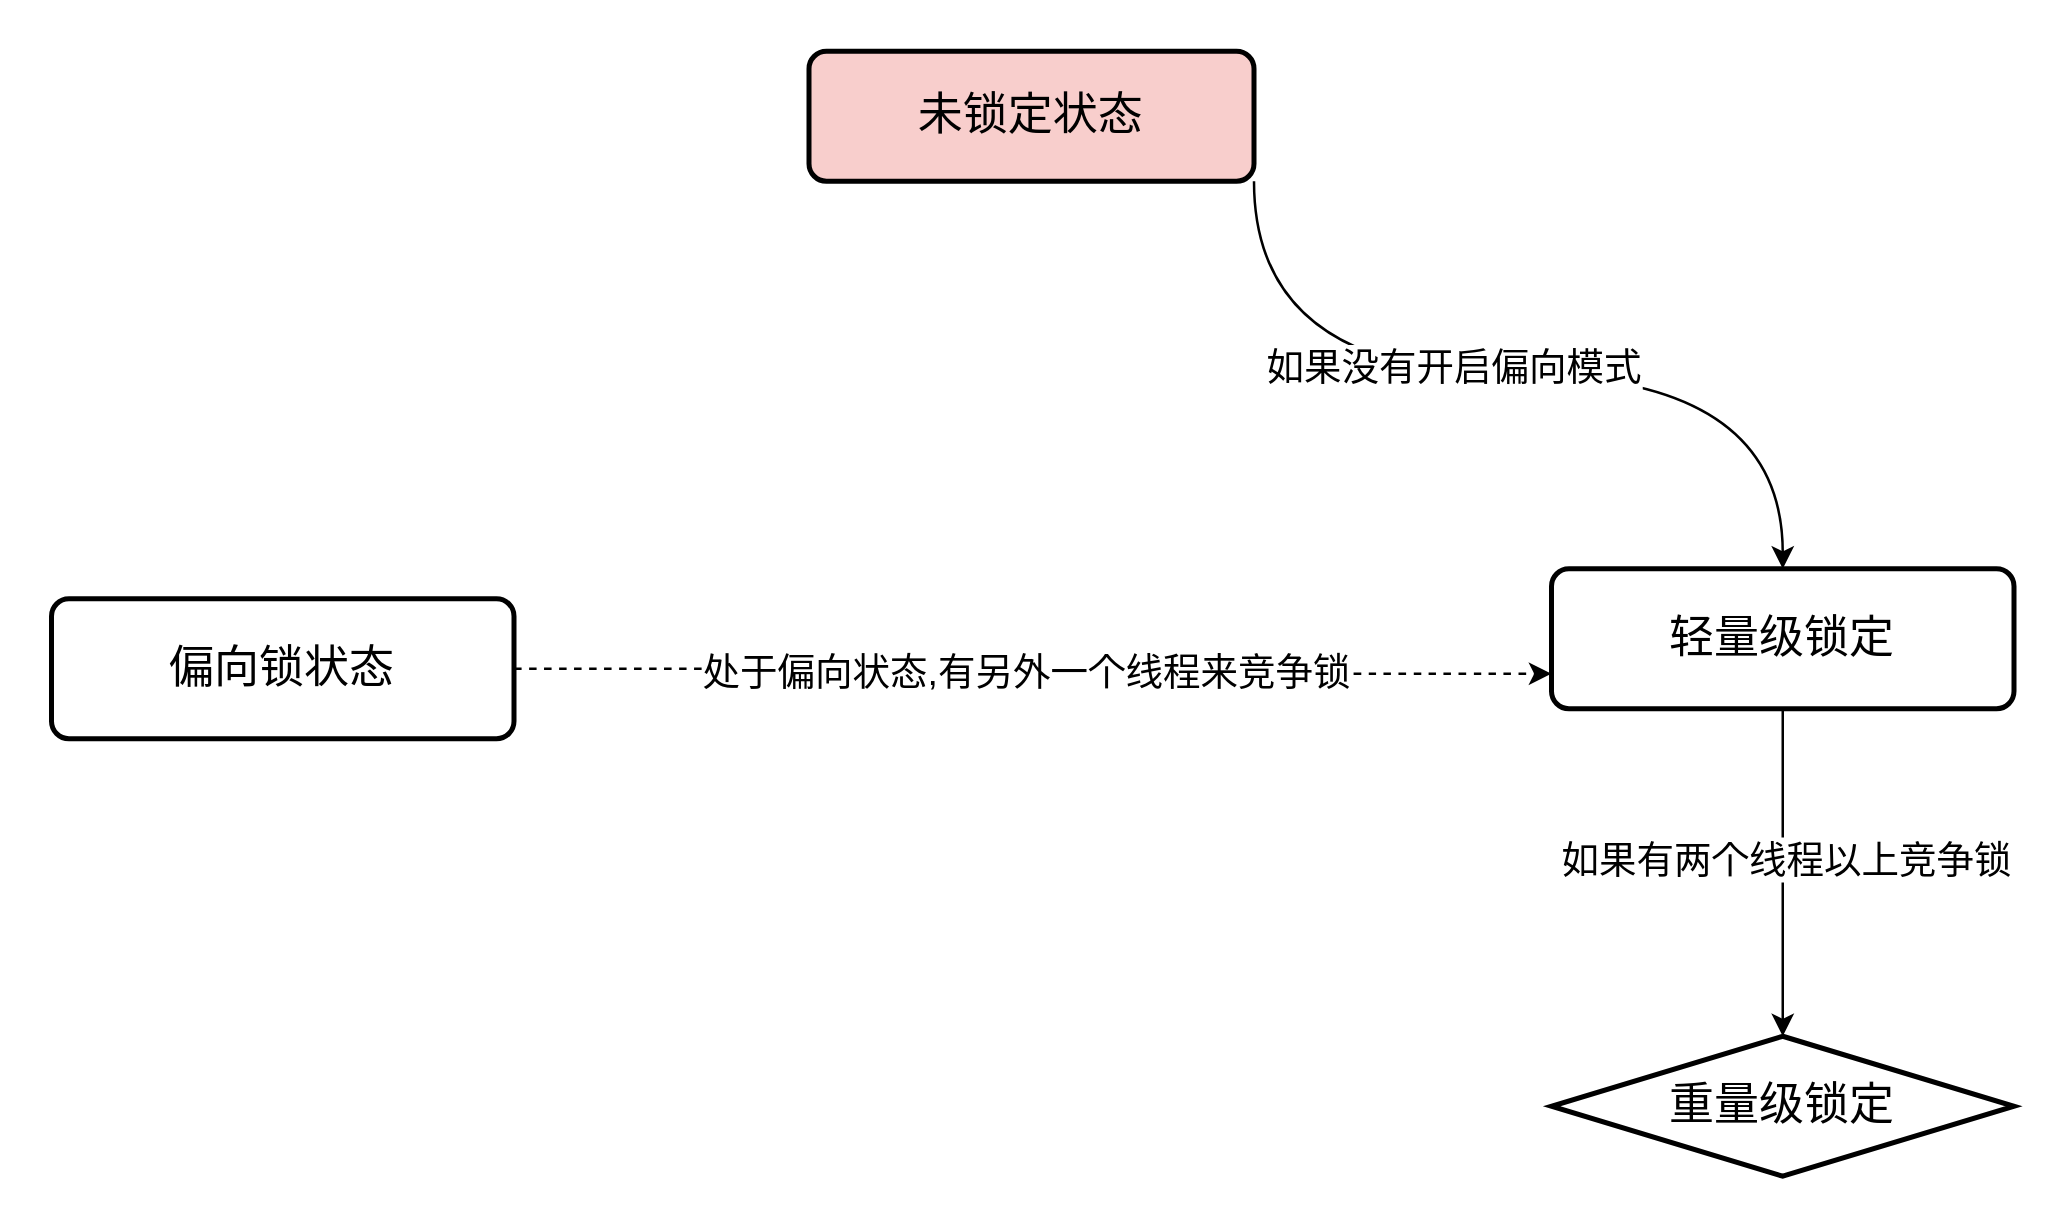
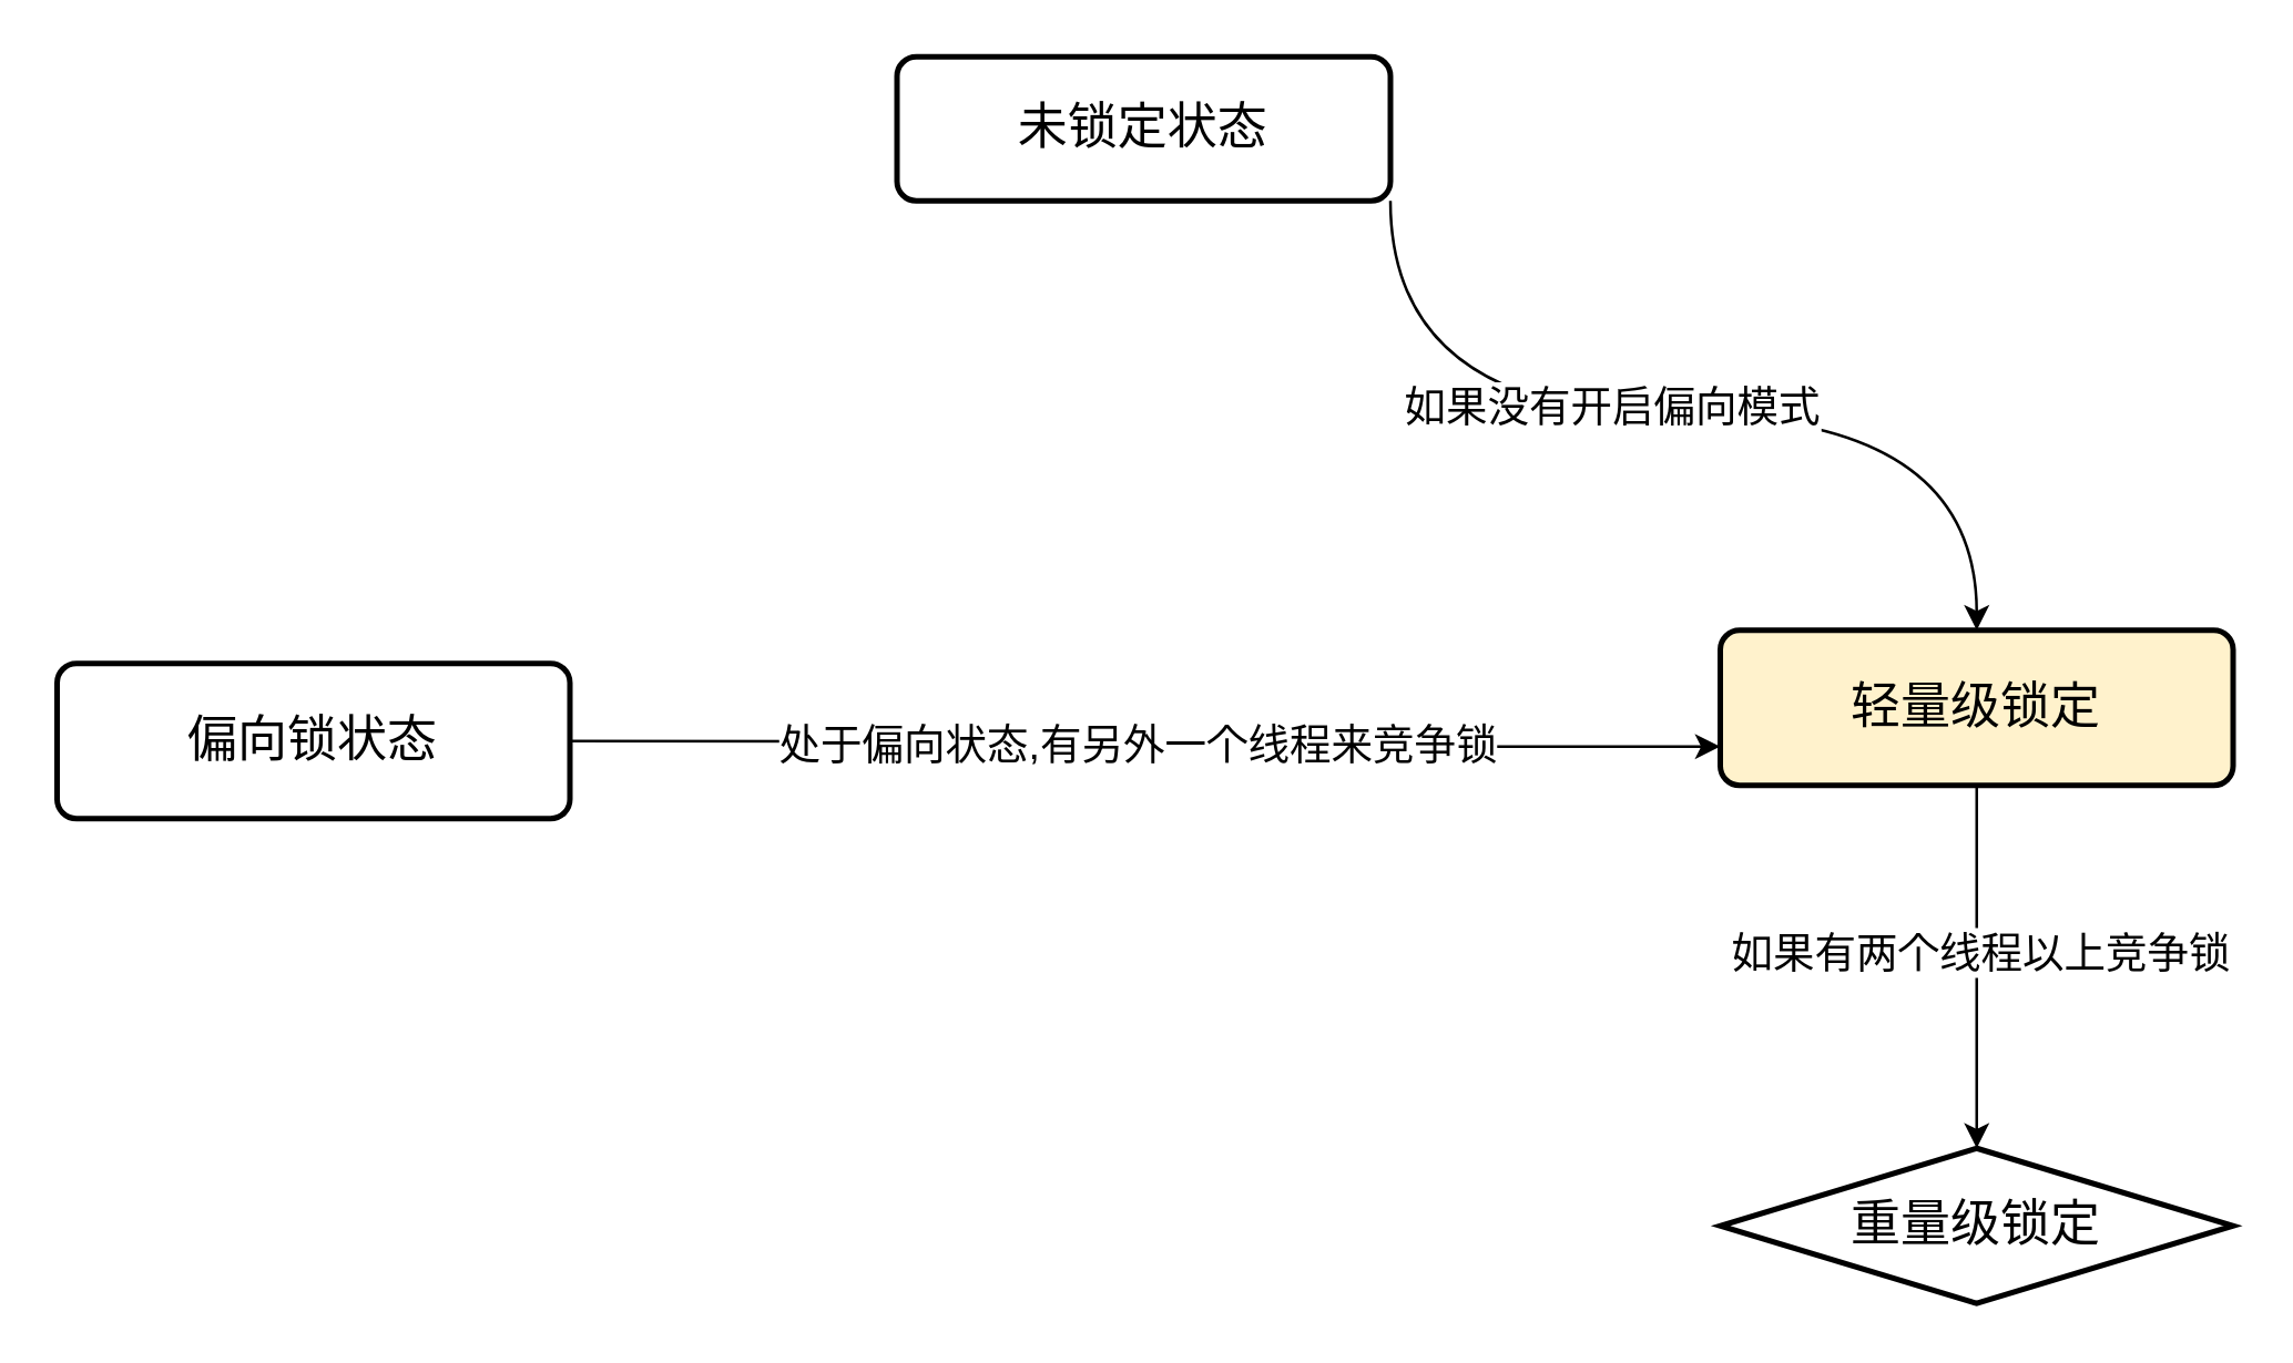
  <mxCell id="0" />
  <mxCell id="1" parent="0" />
  <mxCell id="2" style="edgeStyle=orthogonalEdgeStyle;rounded=0;orthogonalLoop=1;jettySize=auto;html=1;exitX=1;exitY=1;exitDx=0;exitDy=0;curved=1;" edge="1" parent="1" source="4" target="10"><mxGeometry relative="1" as="geometry" /></mxCell>
  <mxCell id="3" value="如果没有开启偏向模式" style="edgeLabel;html=1;align=center;verticalAlign=middle;resizable=0;points=[];fontSize=15;" vertex="1" connectable="0" parent="2"><mxGeometry x="-0.147" y="5" relative="1" as="geometry"><mxPoint x="1" y="1" as="offset" /></mxGeometry></mxCell>
- <mxCell id="4" value="未锁定状态" style="rounded=1;whiteSpace=wrap;html=1;absoluteArcSize=1;arcSize=14;strokeWidth=2;fontSize=18;fillColor=#f8cecc;" vertex="1" parent="1"><mxGeometry x="323" y="20" width="178" height="52" as="geometry" /></mxCell>
- <mxCell id="5" style="edgeStyle=orthogonalEdgeStyle;rounded=0;orthogonalLoop=1;jettySize=auto;html=1;exitX=1;exitY=0.5;exitDx=0;exitDy=0;entryX=0;entryY=0.75;entryDx=0;entryDy=0;elbow=vertical;curved=1;fontSize=14;dashed=1;" edge="1" parent="1" source="7" target="10"><mxGeometry relative="1" as="geometry" /></mxCell>
+ <mxCell id="4" value="未锁定状态" style="rounded=1;whiteSpace=wrap;html=1;absoluteArcSize=1;arcSize=14;strokeWidth=2;fontSize=18;" vertex="1" parent="1"><mxGeometry x="323" y="20" width="178" height="52" as="geometry" /></mxCell>
+ <mxCell id="5" style="edgeStyle=orthogonalEdgeStyle;rounded=0;orthogonalLoop=1;jettySize=auto;html=1;exitX=1;exitY=0.5;exitDx=0;exitDy=0;entryX=0;entryY=0.75;entryDx=0;entryDy=0;elbow=vertical;curved=1;fontSize=14;" edge="1" parent="1" source="7" target="10"><mxGeometry relative="1" as="geometry" /></mxCell>
  <mxCell id="6" value="处于偏向状态,有另外一个线程来竞争锁" style="edgeLabel;html=1;align=center;verticalAlign=middle;resizable=0;points=[];fontSize=15;" vertex="1" connectable="0" parent="5"><mxGeometry x="-0.286" relative="1" as="geometry"><mxPoint x="55" as="offset" /></mxGeometry></mxCell>
  <mxCell id="7" value="偏向锁状态" style="rounded=1;whiteSpace=wrap;html=1;absoluteArcSize=1;arcSize=14;strokeWidth=2;fontSize=18;" vertex="1" parent="1"><mxGeometry x="20" y="239" width="185" height="56" as="geometry" /></mxCell>
  <mxCell id="8" style="rounded=0;orthogonalLoop=1;jettySize=auto;html=1;exitX=0.5;exitY=1;exitDx=0;exitDy=0;elbow=vertical;" edge="1" parent="1" source="10" target="11"><mxGeometry relative="1" as="geometry" /></mxCell>
  <mxCell id="9" value="如果有两个线程以上竞争锁" style="edgeLabel;html=1;align=center;verticalAlign=middle;resizable=0;points=[];fontSize=15;" vertex="1" connectable="0" parent="8"><mxGeometry x="-0.096" y="1" relative="1" as="geometry"><mxPoint as="offset" /></mxGeometry></mxCell>
- <mxCell id="10" value="轻量级锁定" style="rounded=1;whiteSpace=wrap;html=1;absoluteArcSize=1;arcSize=14;strokeWidth=2;fontSize=18;" vertex="1" parent="1"><mxGeometry x="620" y="227" width="185" height="56" as="geometry" /></mxCell>
+ <mxCell id="10" value="轻量级锁定" style="rounded=1;whiteSpace=wrap;html=1;absoluteArcSize=1;arcSize=14;strokeWidth=2;fontSize=18;fillColor=#fff2cc;" vertex="1" parent="1"><mxGeometry x="620" y="227" width="185" height="56" as="geometry" /></mxCell>
  <mxCell id="11" value="重量级锁定" style="rhombus;whiteSpace=wrap;html=1;absoluteArcSize=1;arcSize=14;strokeWidth=2;fontSize=18;" vertex="1" parent="1"><mxGeometry x="620" y="414" width="185" height="56" as="geometry" /></mxCell>
